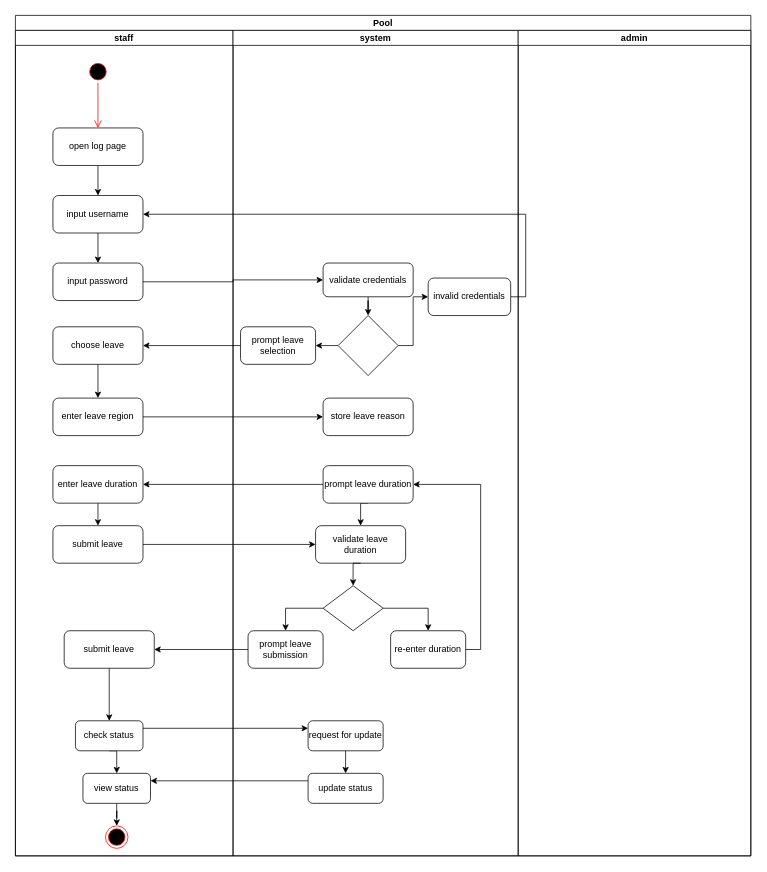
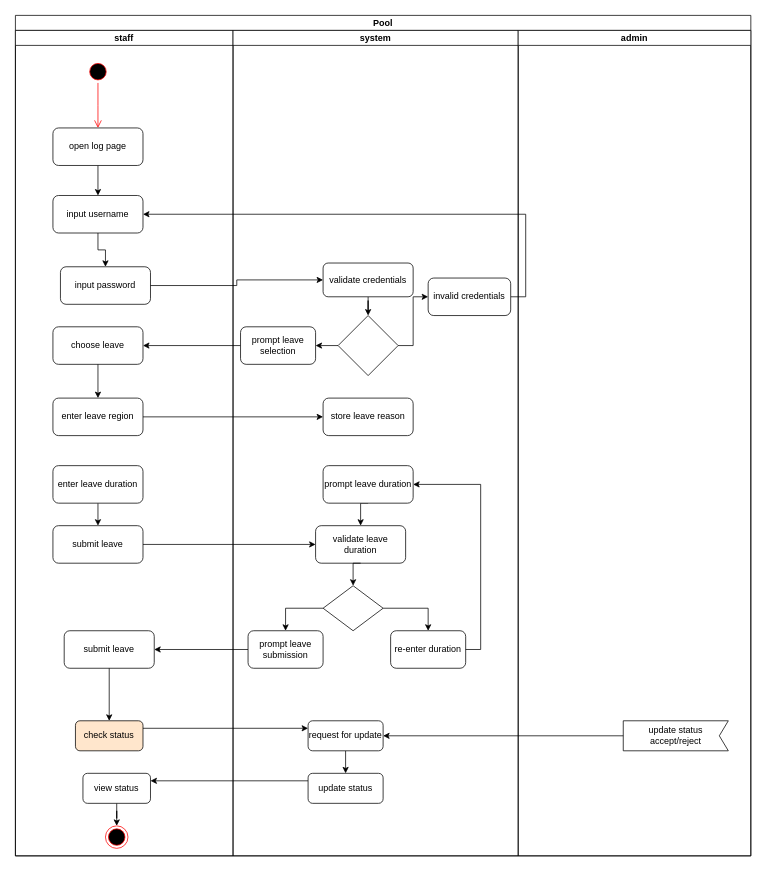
  <mxCell id="0" />
  <mxCell id="1" parent="0" />
  <mxCell id="2" value="Pool" style="swimlane;childLayout=stackLayout;resizeParent=1;resizeParentMax=0;startSize=20;" vertex="1" parent="1"><mxGeometry x="20" y="20" width="980" height="1120" as="geometry" /></mxCell>
  <mxCell id="3" value="staff" style="swimlane;startSize=20;" vertex="1" parent="2"><mxGeometry y="20" width="290" height="1100" as="geometry" /></mxCell>
  <mxCell id="4" style="edgeStyle=orthogonalEdgeStyle;rounded=0;orthogonalLoop=1;jettySize=auto;html=1;exitX=0.5;exitY=1;exitDx=0;exitDy=0;entryX=0.5;entryY=0;entryDx=0;entryDy=0;" edge="1" parent="3" source="5" target="9"><mxGeometry relative="1" as="geometry" /></mxCell>
  <mxCell id="5" value="open log page" style="rounded=1;whiteSpace=wrap;html=1;" vertex="1" parent="3"><mxGeometry x="50" y="130" width="120" height="50" as="geometry" /></mxCell>
  <mxCell id="6" value="" style="ellipse;html=1;shape=startState;fillColor=#000000;strokeColor=#ff0000;" vertex="1" parent="3"><mxGeometry x="95" y="40" width="30" height="30" as="geometry" /></mxCell>
  <mxCell id="7" value="" style="edgeStyle=orthogonalEdgeStyle;html=1;verticalAlign=bottom;endArrow=open;endSize=8;strokeColor=#ff0000;rounded=0;" edge="1" source="6" parent="3"><mxGeometry relative="1" as="geometry"><mxPoint x="110" y="130" as="targetPoint" /></mxGeometry></mxCell>
  <mxCell id="8" style="edgeStyle=orthogonalEdgeStyle;rounded=0;orthogonalLoop=1;jettySize=auto;html=1;exitX=0.5;exitY=1;exitDx=0;exitDy=0;entryX=0.5;entryY=0;entryDx=0;entryDy=0;" edge="1" parent="3" source="9" target="10"><mxGeometry relative="1" as="geometry" /></mxCell>
  <mxCell id="9" value="input username" style="rounded=1;whiteSpace=wrap;html=1;" vertex="1" parent="3"><mxGeometry x="50" y="220" width="120" height="50" as="geometry" /></mxCell>
- <mxCell id="10" value="input password" style="rounded=1;whiteSpace=wrap;html=1;" vertex="1" parent="3"><mxGeometry x="50" y="310" width="120" height="50" as="geometry" /></mxCell>
+ <mxCell id="10" value="input password" style="rounded=1;whiteSpace=wrap;html=1;" vertex="1" parent="3"><mxGeometry x="60" y="315" width="120" height="50" as="geometry" /></mxCell>
  <mxCell id="11" value="enter leave region" style="rounded=1;whiteSpace=wrap;html=1;" vertex="1" parent="3"><mxGeometry x="50" y="490" width="120" height="50" as="geometry" /></mxCell>
  <mxCell id="12" style="edgeStyle=orthogonalEdgeStyle;rounded=0;orthogonalLoop=1;jettySize=auto;html=1;exitX=0.5;exitY=1;exitDx=0;exitDy=0;entryX=0.5;entryY=0;entryDx=0;entryDy=0;" edge="1" parent="3" source="13" target="14"><mxGeometry relative="1" as="geometry" /></mxCell>
  <mxCell id="13" value="enter leave duration" style="rounded=1;whiteSpace=wrap;html=1;" vertex="1" parent="3"><mxGeometry x="50" y="580" width="120" height="50" as="geometry" /></mxCell>
  <mxCell id="14" value="submit leave" style="rounded=1;whiteSpace=wrap;html=1;" vertex="1" parent="3"><mxGeometry x="50" y="660" width="120" height="50" as="geometry" /></mxCell>
  <mxCell id="15" value="choose leave" style="rounded=1;whiteSpace=wrap;html=1;" vertex="1" parent="3"><mxGeometry x="50" y="395" width="120" height="50" as="geometry" /></mxCell>
  <mxCell id="16" style="edgeStyle=orthogonalEdgeStyle;rounded=0;orthogonalLoop=1;jettySize=auto;html=1;exitX=0.5;exitY=1;exitDx=0;exitDy=0;entryX=0.5;entryY=0;entryDx=0;entryDy=0;" edge="1" parent="3" source="15" target="11"><mxGeometry relative="1" as="geometry" /></mxCell>
  <mxCell id="17" value="submit leave" style="rounded=1;whiteSpace=wrap;html=1;" vertex="1" parent="3"><mxGeometry x="65" y="800" width="120" height="50" as="geometry" /></mxCell>
- <mxCell id="18" style="edgeStyle=orthogonalEdgeStyle;rounded=0;orthogonalLoop=1;jettySize=auto;html=1;exitX=0.5;exitY=1;exitDx=0;exitDy=0;entryX=0.5;entryY=0;entryDx=0;entryDy=0;" edge="1" parent="3" source="19" target="21"><mxGeometry relative="1" as="geometry" /></mxCell>
- <mxCell id="19" value="check status" style="rounded=1;whiteSpace=wrap;html=1;" vertex="1" parent="3"><mxGeometry x="80" y="920" width="90" height="40" as="geometry" /></mxCell>
+ <mxCell id="19" value="check status" style="rounded=1;whiteSpace=wrap;html=1;fillColor=#ffe6cc;" vertex="1" parent="3"><mxGeometry x="80" y="920" width="90" height="40" as="geometry" /></mxCell>
  <mxCell id="20" style="edgeStyle=orthogonalEdgeStyle;rounded=0;orthogonalLoop=1;jettySize=auto;html=1;exitX=0.5;exitY=1;exitDx=0;exitDy=0;" edge="1" parent="3" source="21" target="23"><mxGeometry relative="1" as="geometry" /></mxCell>
  <mxCell id="21" value="view status" style="rounded=1;whiteSpace=wrap;html=1;" vertex="1" parent="3"><mxGeometry x="90" y="990" width="90" height="40" as="geometry" /></mxCell>
  <mxCell id="22" style="edgeStyle=orthogonalEdgeStyle;rounded=0;orthogonalLoop=1;jettySize=auto;html=1;exitX=0.5;exitY=1;exitDx=0;exitDy=0;entryX=0.5;entryY=0;entryDx=0;entryDy=0;" edge="1" parent="3" source="17" target="19"><mxGeometry relative="1" as="geometry"><mxPoint x="120" y="940" as="targetPoint" /></mxGeometry></mxCell>
  <mxCell id="23" value="" style="ellipse;html=1;shape=endState;fillColor=#000000;strokeColor=#ff0000;" vertex="1" parent="3"><mxGeometry x="120" y="1060" width="30" height="30" as="geometry" /></mxCell>
  <mxCell id="24" style="edgeStyle=orthogonalEdgeStyle;rounded=0;orthogonalLoop=1;jettySize=auto;html=1;exitX=1;exitY=0.5;exitDx=0;exitDy=0;" edge="1" parent="2" source="10" target="35"><mxGeometry relative="1" as="geometry" /></mxCell>
  <mxCell id="25" style="edgeStyle=orthogonalEdgeStyle;rounded=0;orthogonalLoop=1;jettySize=auto;html=1;exitX=0;exitY=0.5;exitDx=0;exitDy=0;entryX=1;entryY=0.5;entryDx=0;entryDy=0;" edge="1" parent="2" source="36" target="15"><mxGeometry relative="1" as="geometry" /></mxCell>
  <mxCell id="26" style="edgeStyle=orthogonalEdgeStyle;rounded=0;orthogonalLoop=1;jettySize=auto;html=1;exitX=1;exitY=0.5;exitDx=0;exitDy=0;entryX=0;entryY=0.5;entryDx=0;entryDy=0;" edge="1" parent="2" source="11" target="39"><mxGeometry relative="1" as="geometry" /></mxCell>
- <mxCell id="27" style="edgeStyle=orthogonalEdgeStyle;rounded=0;orthogonalLoop=1;jettySize=auto;html=1;exitX=0;exitY=0.5;exitDx=0;exitDy=0;entryX=1;entryY=0.5;entryDx=0;entryDy=0;" edge="1" parent="2" source="41" target="13"><mxGeometry relative="1" as="geometry" /></mxCell>
  <mxCell id="28" style="edgeStyle=orthogonalEdgeStyle;rounded=0;orthogonalLoop=1;jettySize=auto;html=1;exitX=1;exitY=0.5;exitDx=0;exitDy=0;entryX=0;entryY=0.5;entryDx=0;entryDy=0;" edge="1" parent="2" source="14" target="42"><mxGeometry relative="1" as="geometry" /></mxCell>
  <mxCell id="29" style="edgeStyle=orthogonalEdgeStyle;rounded=0;orthogonalLoop=1;jettySize=auto;html=1;exitX=0;exitY=0.5;exitDx=0;exitDy=0;entryX=1;entryY=0.5;entryDx=0;entryDy=0;" edge="1" parent="2" source="47" target="17"><mxGeometry relative="1" as="geometry" /></mxCell>
  <mxCell id="30" style="edgeStyle=orthogonalEdgeStyle;rounded=0;orthogonalLoop=1;jettySize=auto;html=1;exitX=0;exitY=0.25;exitDx=0;exitDy=0;entryX=1;entryY=0.25;entryDx=0;entryDy=0;" edge="1" parent="2" source="52" target="21"><mxGeometry relative="1" as="geometry"><mxPoint x="180" y="1050" as="targetPoint" /></mxGeometry></mxCell>
  <mxCell id="31" style="edgeStyle=orthogonalEdgeStyle;rounded=0;orthogonalLoop=1;jettySize=auto;html=1;exitX=1;exitY=0.25;exitDx=0;exitDy=0;entryX=0;entryY=0.25;entryDx=0;entryDy=0;" edge="1" parent="2" source="19" target="51"><mxGeometry relative="1" as="geometry" /></mxCell>
  <mxCell id="32" style="edgeStyle=orthogonalEdgeStyle;rounded=0;orthogonalLoop=1;jettySize=auto;html=1;exitX=1;exitY=0.5;exitDx=0;exitDy=0;entryX=1;entryY=0.5;entryDx=0;entryDy=0;" edge="1" parent="2" source="48" target="9"><mxGeometry relative="1" as="geometry" /></mxCell>
  <mxCell id="33" value="system" style="swimlane;startSize=20;" vertex="1" parent="2"><mxGeometry x="290" y="20" width="380" height="1100" as="geometry" /></mxCell>
  <mxCell id="34" style="edgeStyle=orthogonalEdgeStyle;rounded=0;orthogonalLoop=1;jettySize=auto;html=1;exitX=0.5;exitY=1;exitDx=0;exitDy=0;" edge="1" parent="33" source="35" target="38"><mxGeometry relative="1" as="geometry" /></mxCell>
  <mxCell id="35" value="validate credentials" style="rounded=1;whiteSpace=wrap;html=1;" vertex="1" parent="33"><mxGeometry x="120" y="310" width="120" height="45" as="geometry" /></mxCell>
  <mxCell id="36" value="prompt leave selection" style="rounded=1;whiteSpace=wrap;html=1;" vertex="1" parent="33"><mxGeometry x="10" y="395" width="100" height="50" as="geometry" /></mxCell>
  <mxCell id="37" style="edgeStyle=orthogonalEdgeStyle;rounded=0;orthogonalLoop=1;jettySize=auto;html=1;exitX=0;exitY=0.5;exitDx=0;exitDy=0;entryX=1;entryY=0.5;entryDx=0;entryDy=0;" edge="1" parent="33" source="38" target="36"><mxGeometry relative="1" as="geometry" /></mxCell>
  <mxCell id="38" value="" style="rhombus;whiteSpace=wrap;html=1;" vertex="1" parent="33"><mxGeometry x="140" y="380" width="80" height="80" as="geometry" /></mxCell>
  <mxCell id="39" value="store leave reason" style="rounded=1;whiteSpace=wrap;html=1;" vertex="1" parent="33"><mxGeometry x="120" y="490" width="120" height="50" as="geometry" /></mxCell>
  <mxCell id="40" style="edgeStyle=orthogonalEdgeStyle;rounded=0;orthogonalLoop=1;jettySize=auto;html=1;exitX=0.5;exitY=1;exitDx=0;exitDy=0;entryX=0.5;entryY=0;entryDx=0;entryDy=0;" edge="1" parent="33" source="41" target="42"><mxGeometry relative="1" as="geometry" /></mxCell>
  <mxCell id="41" value="prompt leave duration" style="rounded=1;whiteSpace=wrap;html=1;" vertex="1" parent="33"><mxGeometry x="120" y="580" width="120" height="50" as="geometry" /></mxCell>
  <mxCell id="42" value="validate leave duration" style="rounded=1;whiteSpace=wrap;html=1;" vertex="1" parent="33"><mxGeometry x="110" y="660" width="120" height="50" as="geometry" /></mxCell>
  <mxCell id="43" style="edgeStyle=orthogonalEdgeStyle;rounded=0;orthogonalLoop=1;jettySize=auto;html=1;exitX=1;exitY=0.5;exitDx=0;exitDy=0;entryX=0.5;entryY=0;entryDx=0;entryDy=0;" edge="1" parent="33" source="45" target="46"><mxGeometry relative="1" as="geometry" /></mxCell>
  <mxCell id="44" style="edgeStyle=orthogonalEdgeStyle;rounded=0;orthogonalLoop=1;jettySize=auto;html=1;exitX=0;exitY=0.5;exitDx=0;exitDy=0;entryX=0.5;entryY=0;entryDx=0;entryDy=0;" edge="1" parent="33" source="45" target="47"><mxGeometry relative="1" as="geometry" /></mxCell>
  <mxCell id="45" value="" style="rhombus;whiteSpace=wrap;html=1;" vertex="1" parent="33"><mxGeometry x="120" y="740" width="80" height="60" as="geometry" /></mxCell>
  <mxCell id="46" value="re-enter duration" style="rounded=1;whiteSpace=wrap;html=1;" vertex="1" parent="33"><mxGeometry x="210" y="800" width="100" height="50" as="geometry" /></mxCell>
  <mxCell id="47" value="prompt leave submission" style="rounded=1;whiteSpace=wrap;html=1;" vertex="1" parent="33"><mxGeometry x="20" y="800" width="100" height="50" as="geometry" /></mxCell>
  <mxCell id="48" value="invalid credentials" style="rounded=1;whiteSpace=wrap;html=1;" vertex="1" parent="33"><mxGeometry x="260" y="330" width="110" height="50" as="geometry" /></mxCell>
  <mxCell id="49" style="edgeStyle=orthogonalEdgeStyle;rounded=0;orthogonalLoop=1;jettySize=auto;html=1;exitX=1;exitY=0.5;exitDx=0;exitDy=0;" edge="1" parent="33" source="38" target="48"><mxGeometry relative="1" as="geometry" /></mxCell>
  <mxCell id="50" style="edgeStyle=orthogonalEdgeStyle;rounded=0;orthogonalLoop=1;jettySize=auto;html=1;exitX=0.5;exitY=1;exitDx=0;exitDy=0;entryX=0.5;entryY=0;entryDx=0;entryDy=0;" edge="1" parent="33" source="51" target="52"><mxGeometry relative="1" as="geometry" /></mxCell>
  <mxCell id="51" value="request for update" style="rounded=1;whiteSpace=wrap;html=1;" vertex="1" parent="33"><mxGeometry x="100" y="920" width="100" height="40" as="geometry" /></mxCell>
  <mxCell id="52" value="update status" style="rounded=1;whiteSpace=wrap;html=1;" vertex="1" parent="33"><mxGeometry x="100" y="990" width="100" height="40" as="geometry" /></mxCell>
  <mxCell id="53" style="edgeStyle=orthogonalEdgeStyle;rounded=0;orthogonalLoop=1;jettySize=auto;html=1;exitX=1;exitY=0.5;exitDx=0;exitDy=0;entryX=1;entryY=0.5;entryDx=0;entryDy=0;" edge="1" parent="33" source="46" target="41"><mxGeometry relative="1" as="geometry"><mxPoint x="260" y="600" as="targetPoint" /></mxGeometry></mxCell>
  <mxCell id="54" value="admin" style="swimlane;startSize=20;" vertex="1" parent="2"><mxGeometry x="670" y="20" width="310" height="1100" as="geometry" /></mxCell>
+ <mxCell id="55" value="update status accept/reject" style="shape=mxgraph.sysml.accEvent;flipH=1;whiteSpace=wrap;align=center;" vertex="1" parent="54"><mxGeometry x="140" y="920" width="140" height="40" as="geometry" /></mxCell>
+ <mxCell id="56" style="edgeStyle=orthogonalEdgeStyle;rounded=0;orthogonalLoop=1;jettySize=auto;html=1;exitX=1;exitY=0.5;exitDx=0;exitDy=0;exitPerimeter=0;entryX=1;entryY=0.5;entryDx=0;entryDy=0;" edge="1" parent="2" source="55" target="51"><mxGeometry relative="1" as="geometry" /></mxCell>
  <mxCell id="57" style="edgeStyle=orthogonalEdgeStyle;rounded=0;orthogonalLoop=1;jettySize=auto;html=1;exitX=0.5;exitY=1;exitDx=0;exitDy=0;" edge="1" parent="1" source="42"><mxGeometry relative="1" as="geometry"><mxPoint x="470" y="780" as="targetPoint" /></mxGeometry></mxCell>
